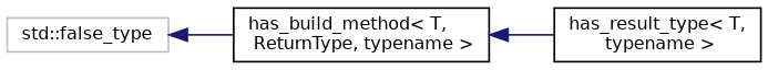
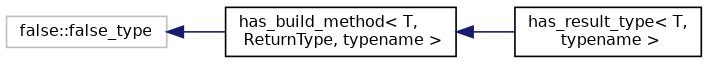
  digraph {
    rankdir=LR
    node [color=black fillcolor=white fontname=Helvetica fontsize=10 shape=record style=filled]
    edge [color=midnightblue dir=back fontname=Helvetica fontsize=10 labelfontname=Helvetica labelfontsize=10 style=solid]
-   n1 [color=grey75 height=0.2 label="std::false_type" width=0.4]
+   n1 [color=grey75 height=0.2 label="false::false_type" width=0.4]
    n2 [height=0.2 label="has_build_method\< T,\l ReturnType, typename \>" width=0.4]
    n3 [height=0.2 label="has_result_type\< T,\l typename \>" width=0.4]
    n1 -> n2
    n2 -> n3
  }
